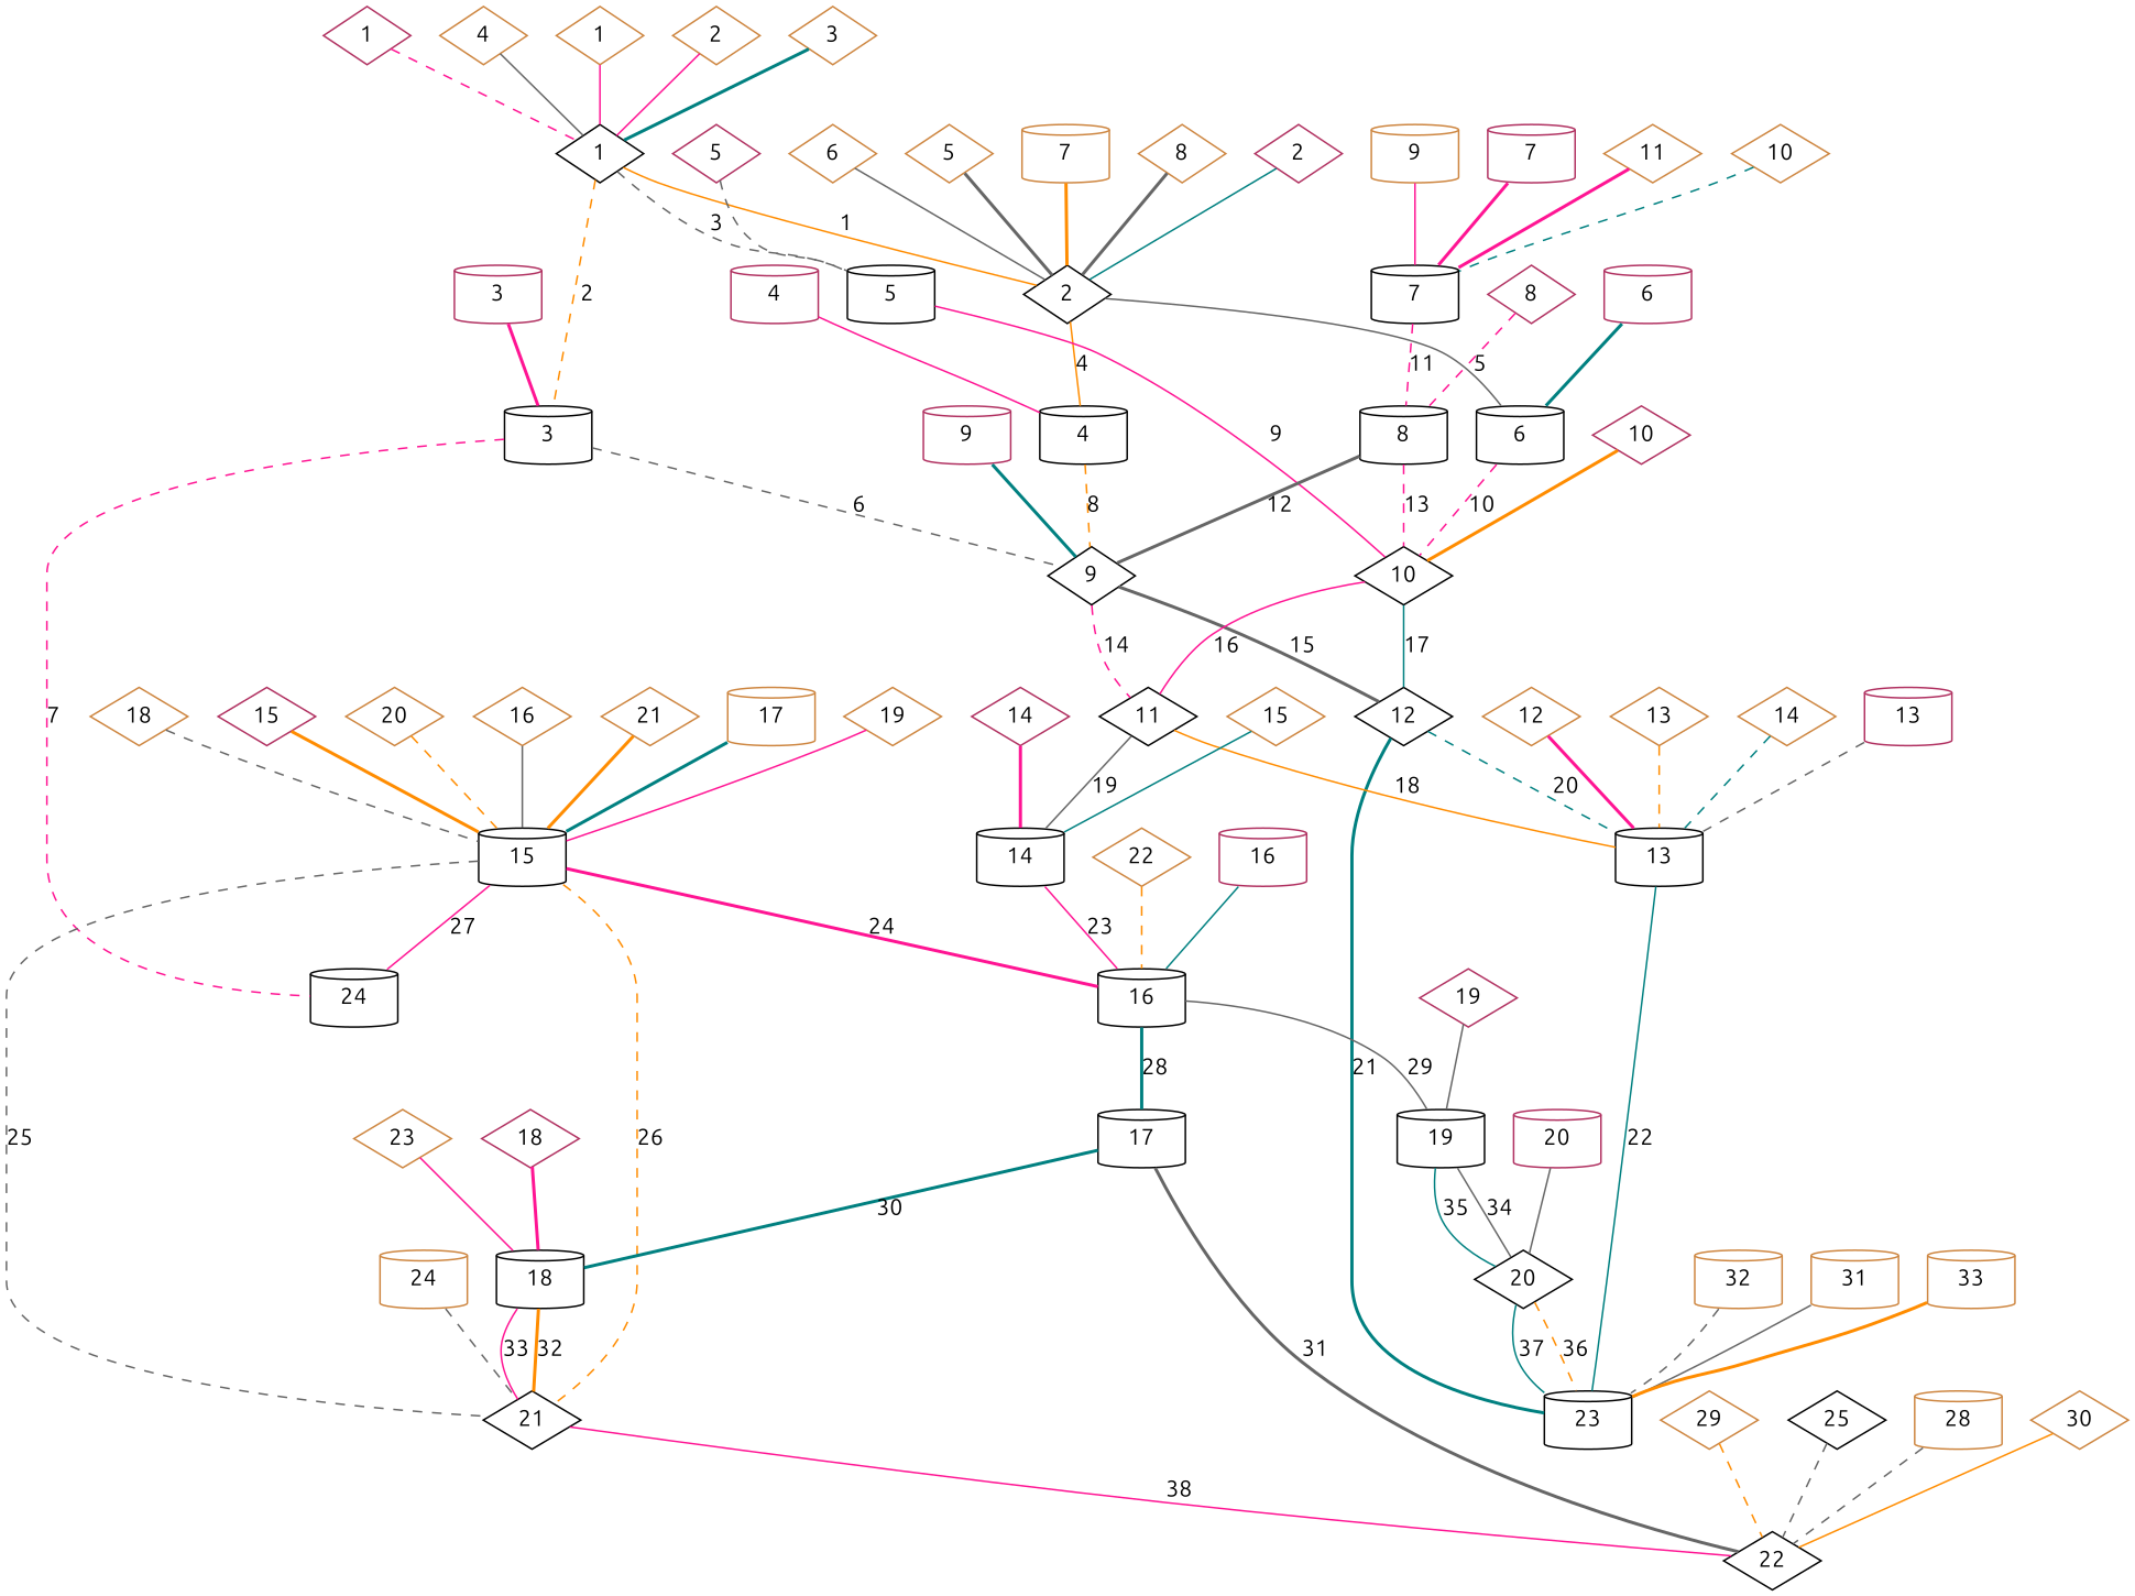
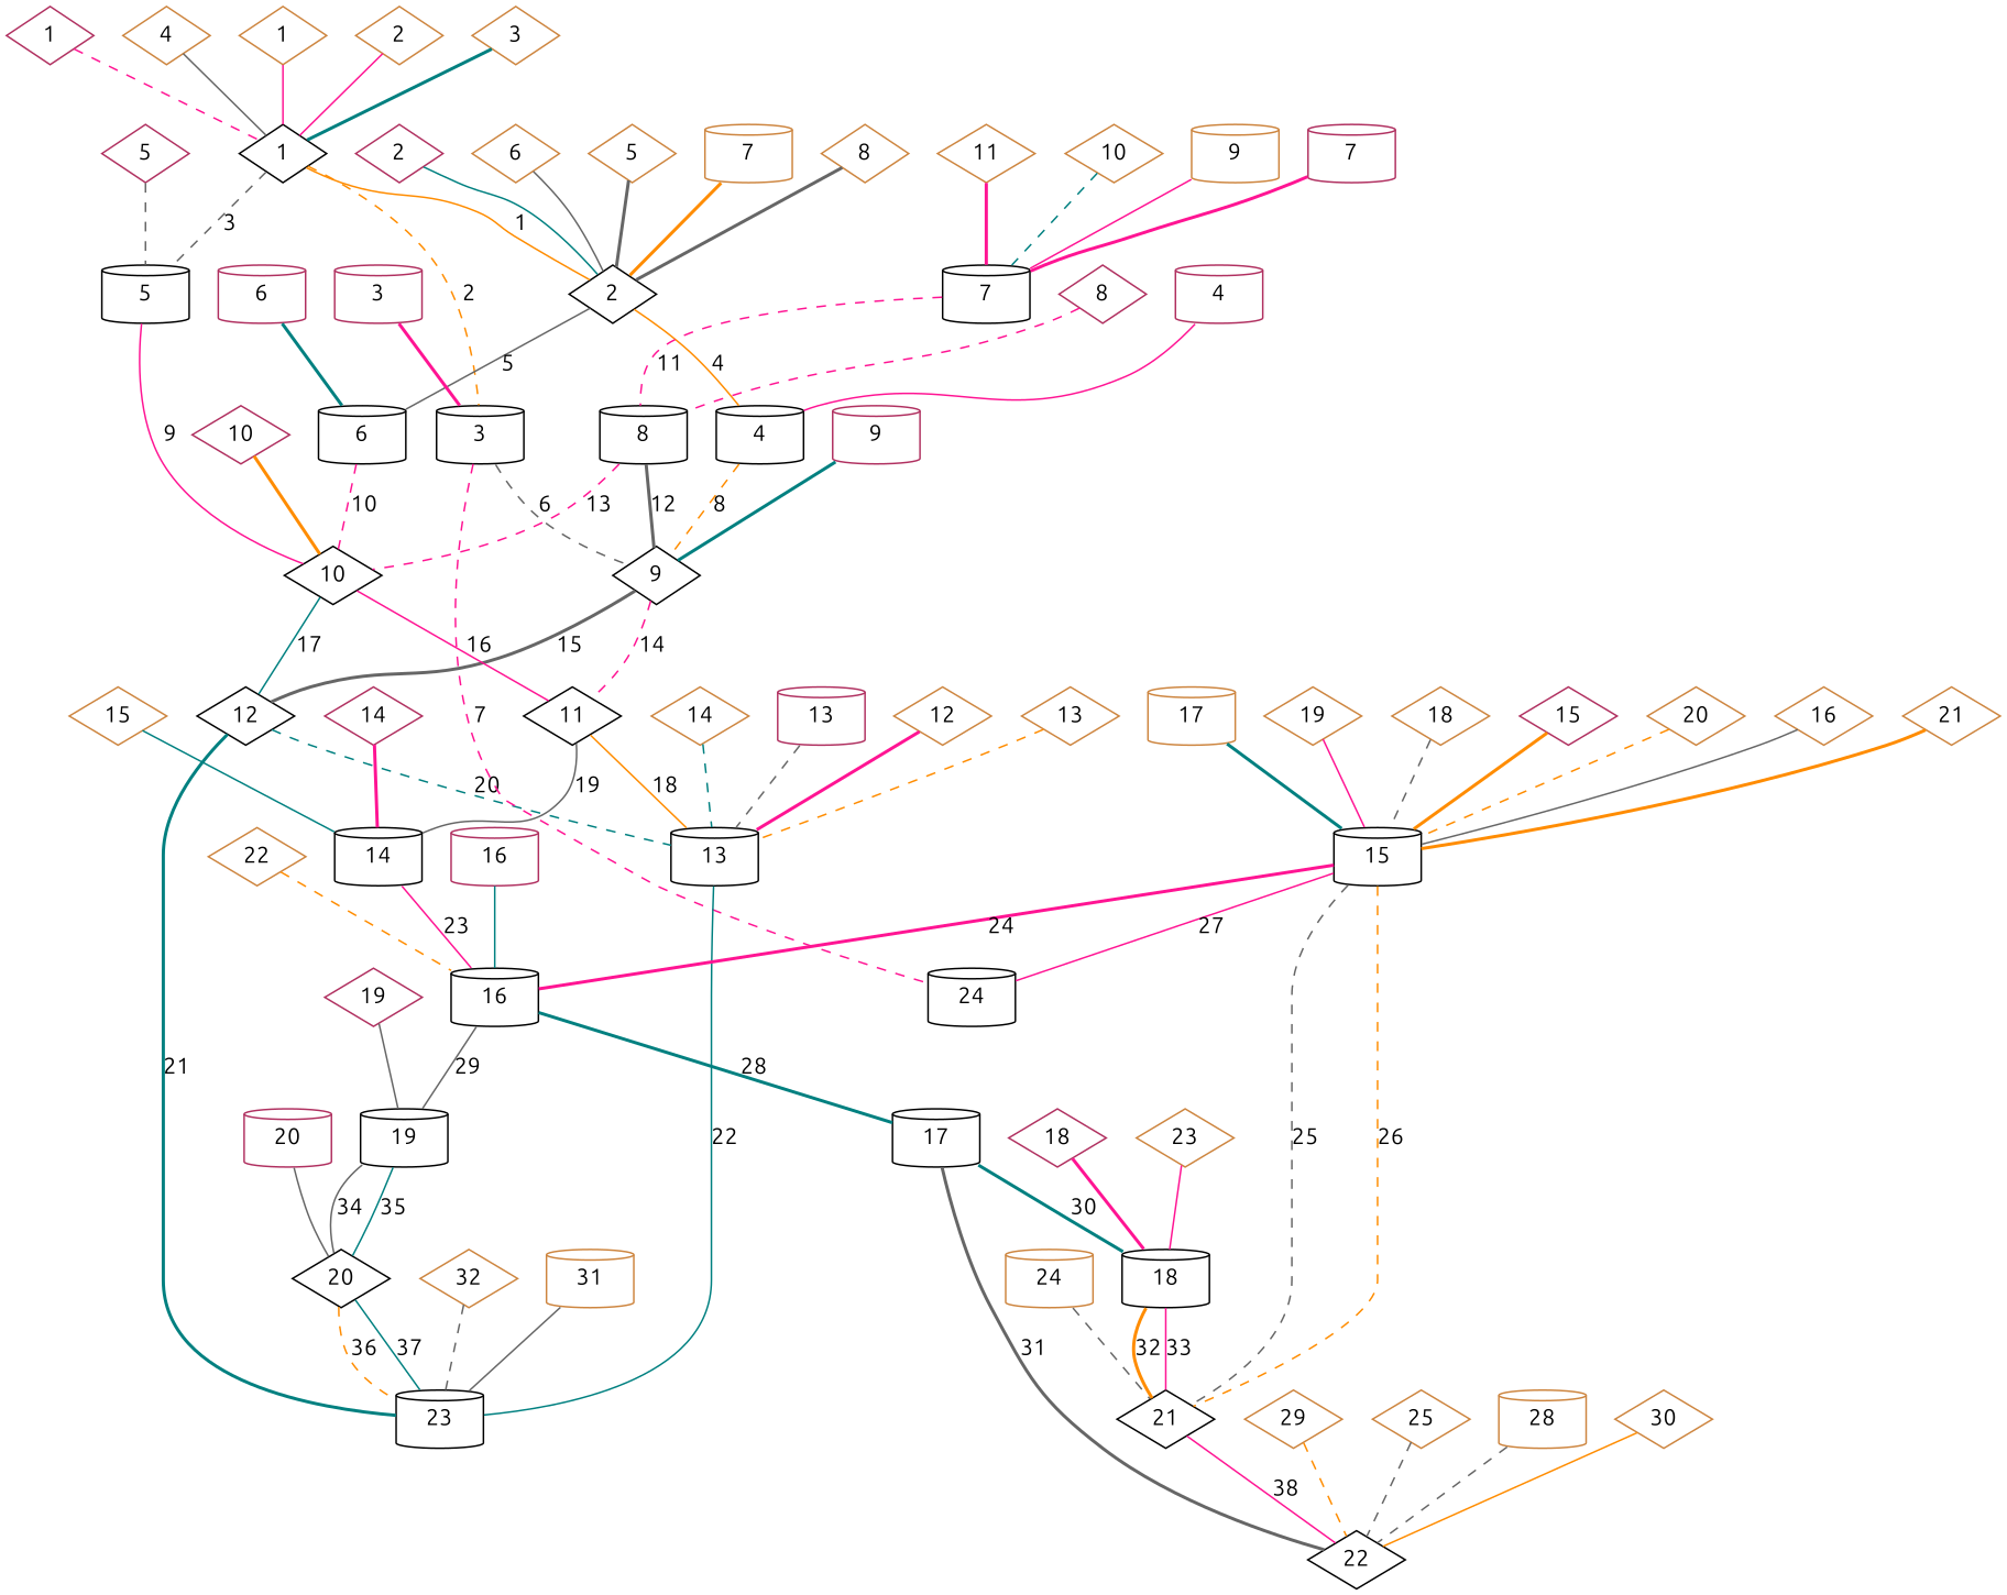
  graph {
    fontname=Ubuntu
    node [fontname=Ubuntu shape=diamond color=peru]
    edge [color=deeppink fontname=Ubuntu style=solid]
    n1 [label=24 shape=cylinder color=""]
    n2 [label=4 shape=cylinder color=""]
    n3 [label=9 color=""]
    n4 [label=12 color=""]
    n5 [label=11 color=""]
    n6 [label=1 color=""]
    n7 [label=2 color=""]
    n8 [label=5 shape=cylinder color=""]
    n9 [label=3 shape=cylinder color=""]
    n10 [label=6 shape=cylinder color=""]
    n11 [label=10 color=""]
    n12 [label=23 shape=cylinder color=""]
    n13 [label=13 shape=cylinder color=""]
    n14 [label=20 color=""]
    n15 [label=22 color=""]
    n16 [label=14 shape=cylinder color=""]
    n17 [label=16 shape=cylinder color=""]
    n18 [label=15 shape=cylinder color=""]
    n19 [label=21 color=""]
    n20 [label=17 shape=cylinder color=""]
    n21 [label=19 shape=cylinder color=""]
    n22 [label=18 shape=cylinder color=""]
    n23 [label=7 shape=cylinder color=""]
    n24 [label=8 shape=cylinder color=""]
    n25 [color=maroon label=4 shape=cylinder]
    n26 [color=maroon label=1]
    n27 [color=maroon label=14]
    n28 [color=maroon label=2]
    n29 [color=maroon label=6 shape=cylinder]
    n30 [color=maroon label=13 shape=cylinder]
    n31 [color=maroon label=15]
    n32 [color=maroon label=5]
    n33 [color=maroon label=18]
    n34 [color=maroon label=19]
    n35 [color=maroon label=16 shape=cylinder]
    n36 [color=maroon label=7 shape=cylinder]
    n37 [color=maroon label=8]
    n38 [color=maroon label=20 shape=cylinder]
    n39 [color=maroon label=10]
    n40 [color=maroon label=9 shape=cylinder]
    n41 [color=maroon label=3 shape=cylinder]
    n42 [label=24 shape=cylinder]
    n43 [label=4]
    n44 [label=1]
    n45 [label=12]
    n46 [label=29]
    n47 [label=20]
-   n48 [label=32 shape=cylinder]
+   n48 [label=32]
    n49 [label=2]
    n50 [label=6]
-   n51 [color=black label=25]
+   n51 [label=25]
    n52 [label=23]
    n53 [label=22]
    n54 [label=11]
    n55 [label=13]
    n56 [label=5]
    n57 [label=15]
    n58 [label=31 shape=cylinder]
-   n59 [label=33 shape=cylinder]
    n60 [label=28 shape=cylinder]
    n61 [label=16]
    n62 [label=14]
    n63 [label=21]
    n64 [label=7 shape=cylinder]
    n65 [label=8]
    n66 [label=17 shape=cylinder]
    n67 [label=10]
    n68 [label=19]
    n69 [label=9 shape=cylinder]
    n70 [label=18]
    n71 [label=30]
    n72 [label=3]
    n2 -- n3 [color=darkorange label=8 style=dashed]
    n3 -- n4 [color=gray40 label=15 style=bold]
    n3 -- n5 [label=14 style=dashed]
    n4 -- n12 [color=teal label=21 style=bold]
    n4 -- n13 [color=teal label=20 style=dashed]
    n5 -- n13 [color=darkorange label=18]
    n5 -- n16 [color=gray40 label=19]
    n6 -- n7 [color=darkorange label=1]
    n6 -- n8 [color=gray40 label=3 style=dashed]
    n6 -- n9 [color=darkorange label=2 style=dashed]
    n7 -- n2 [color=darkorange label=4]
    n7 -- n10 [color=gray40 label=5]
    n8 -- n11 [label=9]
    n9 -- n1 [label=7 style=dashed]
    n9 -- n3 [color=gray40 label=6 style=dashed]
    n10 -- n11 [label=10 style=dashed]
    n11 -- n4 [color=teal label=17]
    n11 -- n5 [label=16]
    n13 -- n12 [color=teal label=22]
    n14 -- n12 [color=darkorange label=36 style=dashed]
    n14 -- n12 [color=teal label=37]
    n16 -- n17 [label=23]
    n17 -- n20 [color=teal label=28 style=bold]
    n17 -- n21 [color=gray40 label=29]
    n18 -- n1 [label=27]
    n18 -- n17 [label=24 style=bold]
    n18 -- n19 [color=gray40 label=25 style=dashed]
    n18 -- n19 [color=darkorange label=26 style=dashed]
    n19 -- n15 [label=38]
    n20 -- n15 [color=gray40 label=31 style=bold]
    n20 -- n22 [color=teal label=30 style=bold]
    n21 -- n14 [color=teal label=35]
    n21 -- n14 [color=gray40 label=34]
    n22 -- n19 [color=darkorange label=32 style=bold]
    n22 -- n19 [label=33]
    n23 -- n24 [label=11 style=dashed]
    n24 -- n3 [color=gray40 label=12 style=bold]
    n24 -- n11 [label=13 style=dashed]
    n25 -- n2
    n26 -- n6 [style=dashed]
    n27 -- n16 [style=bold]
    n28 -- n7 [color=teal]
    n29 -- n10 [color=teal style=bold]
    n30 -- n13 [color=gray40 style=dashed]
    n31 -- n18 [color=darkorange style=bold]
    n32 -- n8 [color=gray40 style=dashed]
    n33 -- n22 [style=bold]
    n34 -- n21 [color=gray40]
    n35 -- n17 [color=teal]
    n36 -- n23 [style=bold]
    n37 -- n24 [style=dashed]
    n38 -- n14 [color=gray40]
    n39 -- n11 [color=darkorange style=bold]
    n40 -- n3 [color=teal style=bold]
    n41 -- n9 [style=bold]
    n42 -- n19 [color=gray40 style=dashed]
    n43 -- n6 [color=gray40]
    n44 -- n6
    n45 -- n13 [style=bold]
    n46 -- n15 [color=darkorange style=dashed]
    n47 -- n18 [color=darkorange style=dashed]
    n48 -- n12 [color=gray40 style=dashed]
    n49 -- n6
    n50 -- n7 [color=gray40]
    n51 -- n15 [color=gray40 style=dashed]
    n52 -- n22
    n53 -- n17 [color=darkorange style=dashed]
    n54 -- n23 [style=bold]
    n55 -- n13 [color=darkorange style=dashed]
    n56 -- n7 [color=gray40 style=bold]
    n57 -- n16 [color=teal]
    n58 -- n12 [color=gray40]
-   n59 -- n12 [color=darkorange style=bold]
    n60 -- n15 [color=gray40 style=dashed]
    n61 -- n18 [color=gray40]
    n62 -- n13 [color=teal style=dashed]
    n63 -- n18 [color=darkorange style=bold]
    n64 -- n7 [color=darkorange style=bold]
    n65 -- n7 [color=gray40 style=bold]
    n66 -- n18 [color=teal style=bold]
    n67 -- n23 [color=teal style=dashed]
    n68 -- n18
    n69 -- n23
    n70 -- n18 [color=gray40 style=dashed]
    n71 -- n15 [color=darkorange]
    n72 -- n6 [color=teal style=bold]
  }
